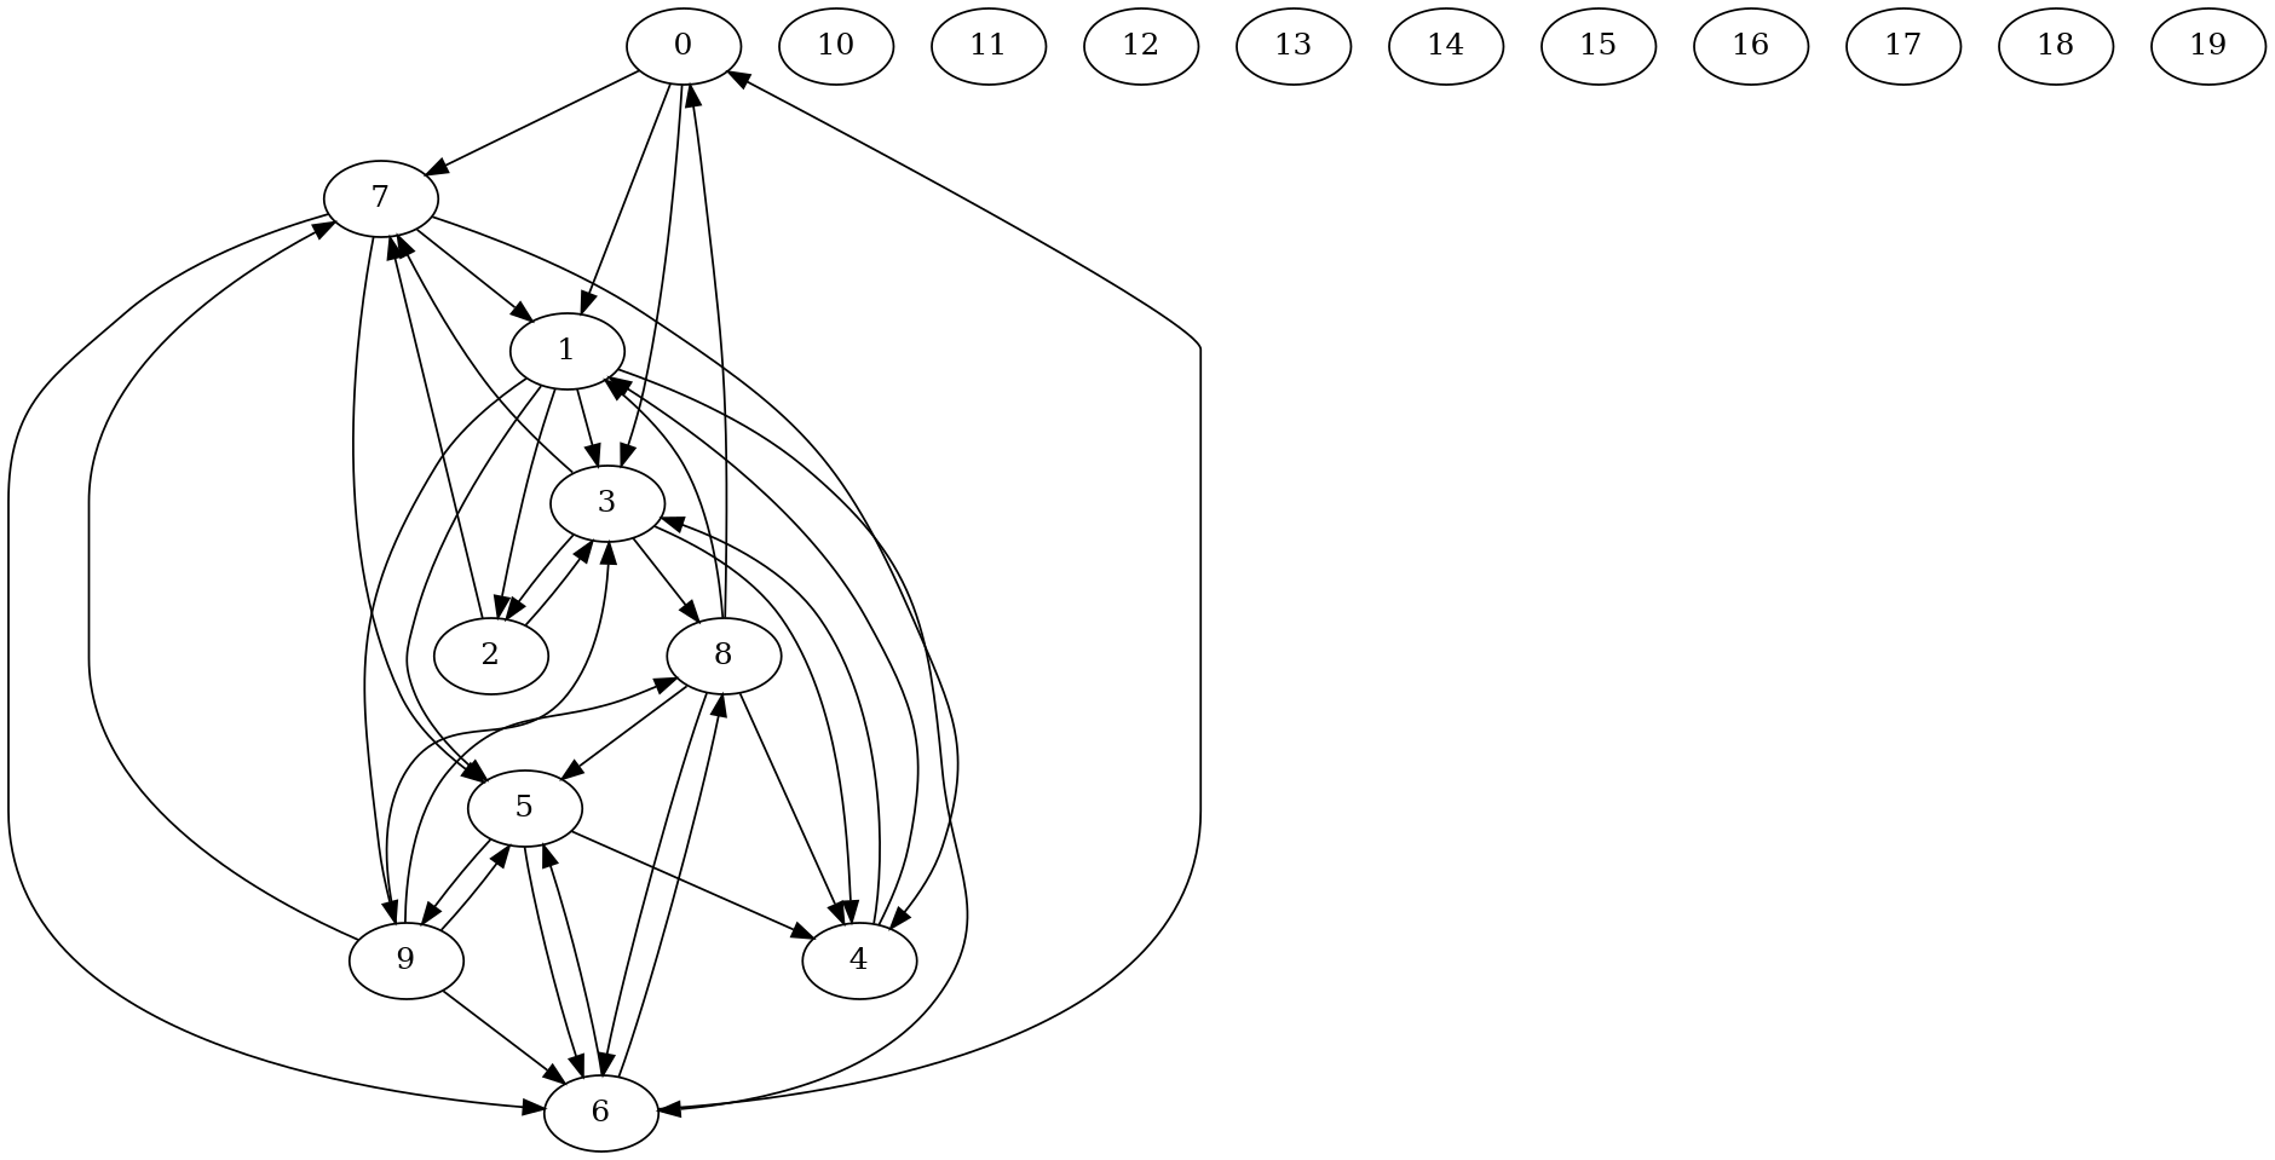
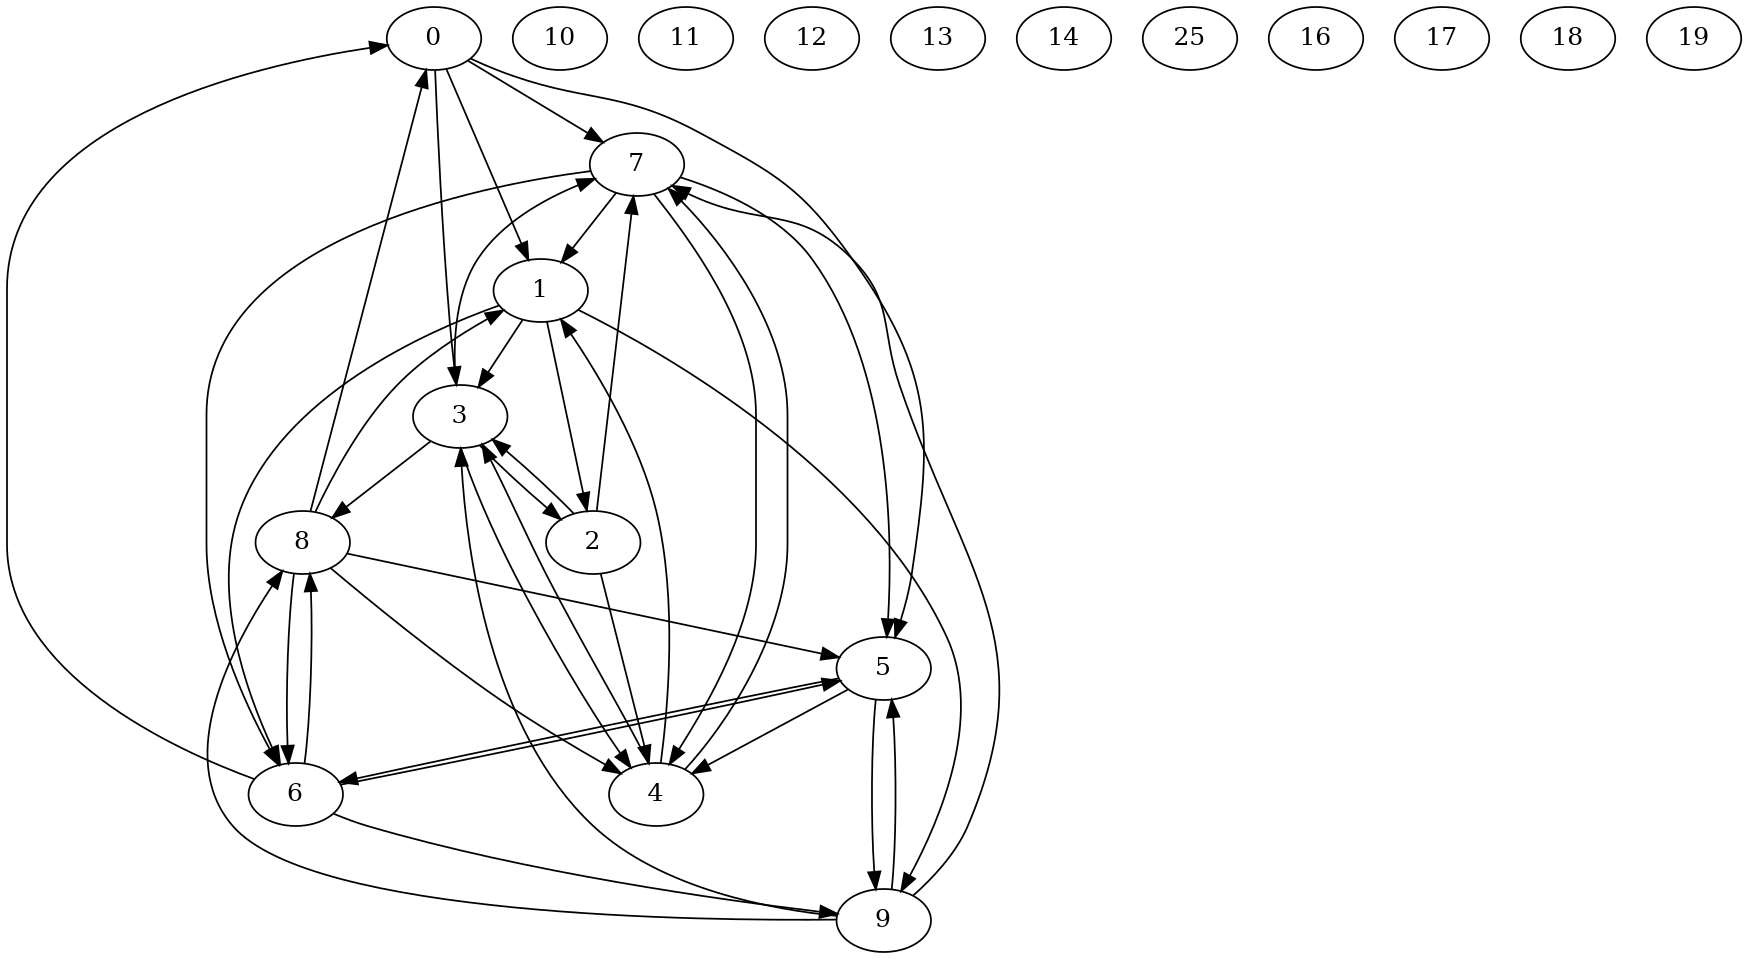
  strict digraph {
    0
    7
    1
    3
    6
    5
    4
    2
    9
    8
    10
    11
    12
    13
    14
-   15
+   15 [label=25]
    16
    17
    18
    19
    0 -> 7
    0 -> 1
    0 -> 3
    7 -> 1
    7 -> 6
    7 -> 5
    7 -> 4
    1 -> 3
    1 -> 6
-   1 -> 5
+   0 -> 5
    1 -> 2
    1 -> 9
    3 -> 7
    3 -> 4
    3 -> 2
    3 -> 8
    6 -> 0
    6 -> 5
-   9 -> 6
+   6 -> 9
    6 -> 8
    5 -> 6
    5 -> 4
    5 -> 9
+   4 -> 7
    4 -> 1
    4 -> 3
    2 -> 7
    2 -> 3
+   2 -> 4
    9 -> 7
    9 -> 3
    9 -> 5
    9 -> 8
    8 -> 0
    8 -> 1
    8 -> 6
    8 -> 5
    8 -> 4
  }
